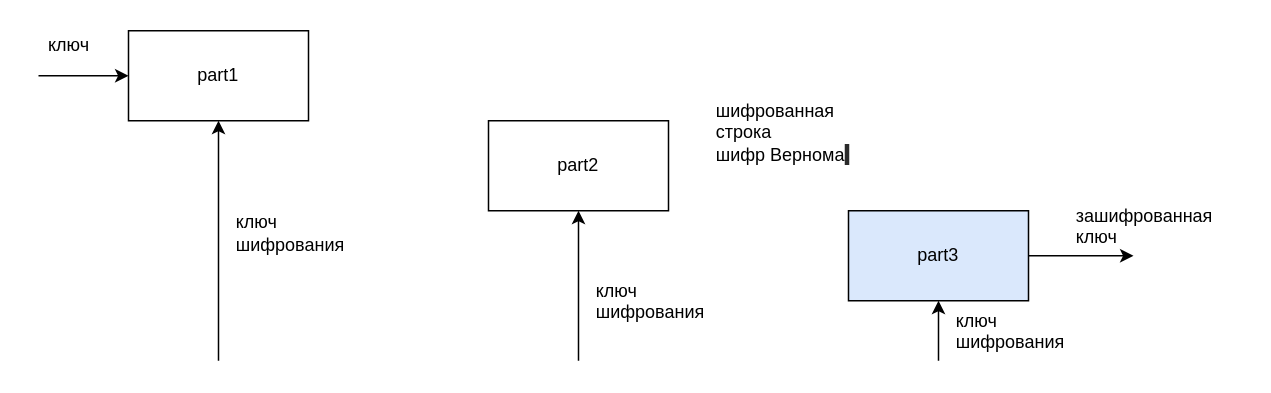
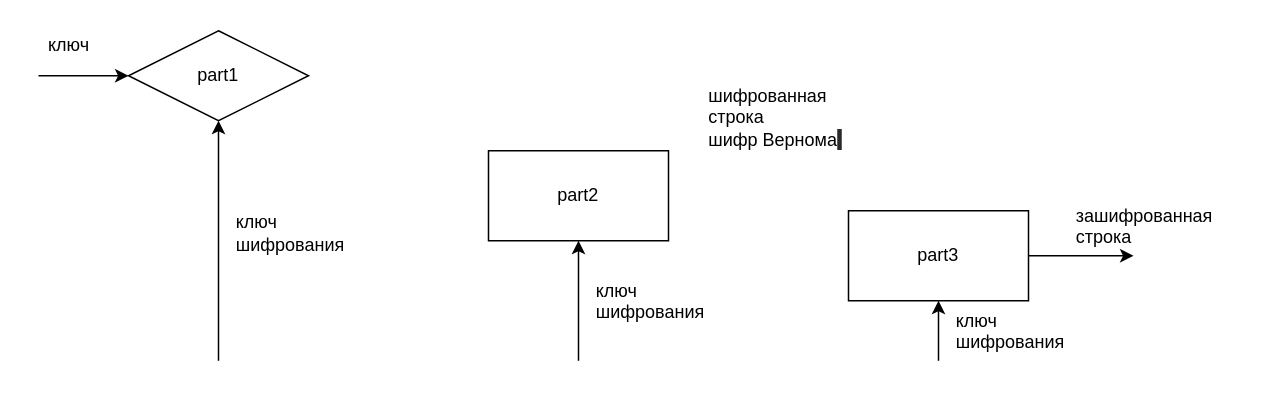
  <mxCell id="0" />
  <mxCell id="1" parent="0" />
- <mxCell id="2" value="part2" style="rounded=0;whiteSpace=wrap;html=1;" vertex="1" parent="1"><mxGeometry x="325" y="80" width="120" height="60" as="geometry" /></mxCell>
- <mxCell id="3" value="part3" style="rounded=0;whiteSpace=wrap;html=1;fillColor=#dae8fc;" vertex="1" parent="1"><mxGeometry x="565" y="140" width="120" height="60" as="geometry" /></mxCell>
- <mxCell id="4" value="part1" style="rounded=0;whiteSpace=wrap;html=1;" vertex="1" parent="1"><mxGeometry x="85" y="20" width="120" height="60" as="geometry" /></mxCell>
+ <mxCell id="2" value="part2" style="rounded=0;whiteSpace=wrap;html=1;" vertex="1" parent="1"><mxGeometry x="325" y="100" width="120" height="60" as="geometry" /></mxCell>
+ <mxCell id="3" value="part3" style="rounded=0;whiteSpace=wrap;html=1;" vertex="1" parent="1"><mxGeometry x="565" y="140" width="120" height="60" as="geometry" /></mxCell>
+ <mxCell id="4" value="part1" style="rhombus;whiteSpace=wrap;html=1;" vertex="1" parent="1"><mxGeometry x="85" y="20" width="120" height="60" as="geometry" /></mxCell>
  <mxCell id="5" value="" style="endArrow=classic;html=1;entryX=0;entryY=0.5;entryDx=0;entryDy=0;" edge="1" parent="1" target="4"><mxGeometry width="50" height="50" relative="1" as="geometry"><mxPoint x="25" y="50" as="sourcePoint" /><mxPoint x="65" y="80" as="targetPoint" /></mxGeometry></mxCell>
  <mxCell id="6" value="" style="endArrow=classic;html=1;exitX=1;exitY=0.5;exitDx=0;exitDy=0;" edge="1" parent="1" source="3"><mxGeometry width="50" height="50" relative="1" as="geometry"><mxPoint x="495" y="150" as="sourcePoint" /><mxPoint x="755" y="170" as="targetPoint" /></mxGeometry></mxCell>
  <mxCell id="7" value="ключ" style="text;html=1;align=center;verticalAlign=middle;resizable=0;points=[];autosize=1;strokeColor=none;" vertex="1" parent="1"><mxGeometry x="20" y="20" width="50" height="20" as="geometry" /></mxCell>
- <mxCell id="8" value="&lt;font color=&quot;#000000&quot; style=&quot;background-color: rgb(255 , 255 , 255)&quot;&gt;&lt;span style=&quot;font-family: &amp;#34;helvetica&amp;#34; ; font-size: 12px ; font-style: normal ; font-weight: 400 ; letter-spacing: normal ; text-align: center ; text-indent: 0px ; text-transform: none ; word-spacing: 0px ; display: inline ; float: none&quot;&gt;шифрованная&lt;/span&gt;&lt;br style=&quot;font-family: &amp;#34;helvetica&amp;#34; ; font-size: 12px ; font-style: normal ; font-weight: 400 ; letter-spacing: normal ; text-align: center ; text-indent: 0px ; text-transform: none ; word-spacing: 0px&quot;&gt;&lt;span style=&quot;font-family: &amp;#34;helvetica&amp;#34; ; font-size: 12px ; font-style: normal ; font-weight: 400 ; letter-spacing: normal ; text-align: center ; text-indent: 0px ; text-transform: none ; word-spacing: 0px ; display: inline ; float: none&quot;&gt;строка&lt;/span&gt;&lt;br style=&quot;font-family: &amp;#34;helvetica&amp;#34; ; font-size: 12px ; font-style: normal ; font-weight: 400 ; letter-spacing: normal ; text-align: center ; text-indent: 0px ; text-transform: none ; word-spacing: 0px&quot;&gt;&lt;span style=&quot;font-family: &amp;#34;helvetica&amp;#34; ; font-size: 12px ; font-style: normal ; font-weight: 400 ; letter-spacing: normal ; text-align: center ; text-indent: 0px ; text-transform: none ; word-spacing: 0px ; display: inline ; float: none&quot;&gt;шифр Вернома&lt;/span&gt;&lt;/font&gt;&lt;span style=&quot;color: rgb(240 , 240 , 240) ; font-family: &amp;#34;helvetica&amp;#34; ; font-size: 12px ; font-style: normal ; font-weight: 400 ; letter-spacing: normal ; text-align: center ; text-indent: 0px ; text-transform: none ; word-spacing: 0px ; background-color: rgb(42 , 42 , 42) ; display: inline ; float: none&quot;&gt;&amp;nbsp;&lt;/span&gt;" style="text;whiteSpace=wrap;html=1;" vertex="1" parent="1"><mxGeometry x="475" y="60" width="110" height="60" as="geometry" /></mxCell>
- <mxCell id="9" value="&lt;span style=&quot;background-color: rgb(255 , 255 , 255)&quot;&gt;&lt;font color=&quot;#000000&quot;&gt;&lt;span style=&quot;font-family: &amp;#34;helvetica&amp;#34; ; font-size: 12px ; font-style: normal ; font-weight: 400 ; letter-spacing: normal ; text-align: center ; text-indent: 0px ; text-transform: none ; word-spacing: 0px ; display: inline ; float: none&quot;&gt;зашифрованная&lt;/span&gt;&lt;br style=&quot;font-family: &amp;#34;helvetica&amp;#34; ; font-size: 12px ; font-style: normal ; font-weight: 400 ; letter-spacing: normal ; text-align: center ; text-indent: 0px ; text-transform: none ; word-spacing: 0px&quot;&gt;&lt;span style=&quot;font-family: &amp;#34;helvetica&amp;#34; ; font-size: 12px ; font-style: normal ; font-weight: 400 ; letter-spacing: normal ; text-align: center ; text-indent: 0px ; text-transform: none ; word-spacing: 0px ; display: inline ; float: none&quot;&gt;ключ&lt;/span&gt;&lt;/font&gt;&lt;/span&gt;" style="text;whiteSpace=wrap;html=1;" vertex="1" parent="1"><mxGeometry x="715" y="130" width="110" height="60" as="geometry" /></mxCell>
+ <mxCell id="8" value="&lt;font color=&quot;#000000&quot; style=&quot;background-color: rgb(255 , 255 , 255)&quot;&gt;&lt;span style=&quot;font-family: &amp;#34;helvetica&amp;#34; ; font-size: 12px ; font-style: normal ; font-weight: 400 ; letter-spacing: normal ; text-align: center ; text-indent: 0px ; text-transform: none ; word-spacing: 0px ; display: inline ; float: none&quot;&gt;шифрованная&lt;/span&gt;&lt;br style=&quot;font-family: &amp;#34;helvetica&amp;#34; ; font-size: 12px ; font-style: normal ; font-weight: 400 ; letter-spacing: normal ; text-align: center ; text-indent: 0px ; text-transform: none ; word-spacing: 0px&quot;&gt;&lt;span style=&quot;font-family: &amp;#34;helvetica&amp;#34; ; font-size: 12px ; font-style: normal ; font-weight: 400 ; letter-spacing: normal ; text-align: center ; text-indent: 0px ; text-transform: none ; word-spacing: 0px ; display: inline ; float: none&quot;&gt;строка&lt;/span&gt;&lt;br style=&quot;font-family: &amp;#34;helvetica&amp;#34; ; font-size: 12px ; font-style: normal ; font-weight: 400 ; letter-spacing: normal ; text-align: center ; text-indent: 0px ; text-transform: none ; word-spacing: 0px&quot;&gt;&lt;span style=&quot;font-family: &amp;#34;helvetica&amp;#34; ; font-size: 12px ; font-style: normal ; font-weight: 400 ; letter-spacing: normal ; text-align: center ; text-indent: 0px ; text-transform: none ; word-spacing: 0px ; display: inline ; float: none&quot;&gt;шифр Вернома&lt;/span&gt;&lt;/font&gt;&lt;span style=&quot;color: rgb(240 , 240 , 240) ; font-family: &amp;#34;helvetica&amp;#34; ; font-size: 12px ; font-style: normal ; font-weight: 400 ; letter-spacing: normal ; text-align: center ; text-indent: 0px ; text-transform: none ; word-spacing: 0px ; background-color: rgb(42 , 42 , 42) ; display: inline ; float: none&quot;&gt;&amp;nbsp;&lt;/span&gt;" style="text;whiteSpace=wrap;html=1;" vertex="1" parent="1"><mxGeometry x="470" y="50" width="110" height="60" as="geometry" /></mxCell>
+ <mxCell id="9" value="&lt;span style=&quot;background-color: rgb(255 , 255 , 255)&quot;&gt;&lt;font color=&quot;#000000&quot;&gt;&lt;span style=&quot;font-family: &amp;#34;helvetica&amp;#34; ; font-size: 12px ; font-style: normal ; font-weight: 400 ; letter-spacing: normal ; text-align: center ; text-indent: 0px ; text-transform: none ; word-spacing: 0px ; display: inline ; float: none&quot;&gt;зашифрованная&lt;/span&gt;&lt;br style=&quot;font-family: &amp;#34;helvetica&amp;#34; ; font-size: 12px ; font-style: normal ; font-weight: 400 ; letter-spacing: normal ; text-align: center ; text-indent: 0px ; text-transform: none ; word-spacing: 0px&quot;&gt;&lt;span style=&quot;font-family: &amp;#34;helvetica&amp;#34; ; font-size: 12px ; font-style: normal ; font-weight: 400 ; letter-spacing: normal ; text-align: center ; text-indent: 0px ; text-transform: none ; word-spacing: 0px ; display: inline ; float: none&quot;&gt;строка&lt;/span&gt;&lt;/font&gt;&lt;/span&gt;" style="text;whiteSpace=wrap;html=1;" vertex="1" parent="1"><mxGeometry x="715" y="130" width="110" height="60" as="geometry" /></mxCell>
  <mxCell id="10" value="" style="endArrow=classic;html=1;entryX=0.5;entryY=1;entryDx=0;entryDy=0;" edge="1" parent="1" target="4"><mxGeometry width="50" height="50" relative="1" as="geometry"><mxPoint x="145" y="240" as="sourcePoint" /><mxPoint x="315" y="100" as="targetPoint" /></mxGeometry></mxCell>
  <mxCell id="11" value="" style="endArrow=classic;html=1;entryX=0.5;entryY=1;entryDx=0;entryDy=0;" edge="1" parent="1" target="2"><mxGeometry width="50" height="50" relative="1" as="geometry"><mxPoint x="385" y="240" as="sourcePoint" /><mxPoint x="315" y="100" as="targetPoint" /></mxGeometry></mxCell>
  <mxCell id="12" value="" style="endArrow=classic;html=1;entryX=0.5;entryY=1;entryDx=0;entryDy=0;" edge="1" parent="1" target="3"><mxGeometry width="50" height="50" relative="1" as="geometry"><mxPoint x="625" y="240" as="sourcePoint" /><mxPoint x="545" y="100" as="targetPoint" /></mxGeometry></mxCell>
  <mxCell id="13" value="ключ &lt;br&gt;шифрования" style="text;html=1;align=left;verticalAlign=middle;resizable=0;points=[];autosize=1;strokeColor=none;" vertex="1" parent="1"><mxGeometry x="155" y="140" width="90" height="30" as="geometry" /></mxCell>
  <mxCell id="14" value="&lt;font color=&quot;#000000&quot; style=&quot;background-color: rgb(255 , 255 , 255)&quot;&gt;&lt;span style=&quot;font-family: &amp;#34;helvetica&amp;#34; ; font-size: 12px ; font-style: normal ; font-weight: 400 ; letter-spacing: normal ; text-align: left ; text-indent: 0px ; text-transform: none ; word-spacing: 0px ; display: inline ; float: none&quot;&gt;ключ&lt;/span&gt;&lt;br style=&quot;font-family: &amp;#34;helvetica&amp;#34; ; font-size: 12px ; font-style: normal ; font-weight: 400 ; letter-spacing: normal ; text-align: left ; text-indent: 0px ; text-transform: none ; word-spacing: 0px&quot;&gt;&lt;span style=&quot;font-family: &amp;#34;helvetica&amp;#34; ; font-size: 12px ; font-style: normal ; font-weight: 400 ; letter-spacing: normal ; text-align: left ; text-indent: 0px ; text-transform: none ; word-spacing: 0px ; display: inline ; float: none&quot;&gt;шифрования&lt;/span&gt;&lt;/font&gt;" style="text;whiteSpace=wrap;html=1;" vertex="1" parent="1"><mxGeometry x="395" y="180" width="100" height="40" as="geometry" /></mxCell>
  <mxCell id="15" value="&lt;span style=&quot;background-color: rgb(255 , 255 , 255)&quot;&gt;&lt;font color=&quot;#000000&quot;&gt;&lt;span style=&quot;font-family: &amp;#34;helvetica&amp;#34; ; font-size: 12px ; font-style: normal ; font-weight: 400 ; letter-spacing: normal ; text-align: left ; text-indent: 0px ; text-transform: none ; word-spacing: 0px ; display: inline ; float: none&quot;&gt;ключ&lt;/span&gt;&lt;br style=&quot;font-family: &amp;#34;helvetica&amp;#34; ; font-size: 12px ; font-style: normal ; font-weight: 400 ; letter-spacing: normal ; text-align: left ; text-indent: 0px ; text-transform: none ; word-spacing: 0px&quot;&gt;&lt;span style=&quot;font-family: &amp;#34;helvetica&amp;#34; ; font-size: 12px ; font-style: normal ; font-weight: 400 ; letter-spacing: normal ; text-align: left ; text-indent: 0px ; text-transform: none ; word-spacing: 0px ; display: inline ; float: none&quot;&gt;шифрования&lt;/span&gt;&lt;/font&gt;&lt;/span&gt;" style="text;whiteSpace=wrap;html=1;" vertex="1" parent="1"><mxGeometry x="635" y="200" width="100" height="40" as="geometry" /></mxCell>
